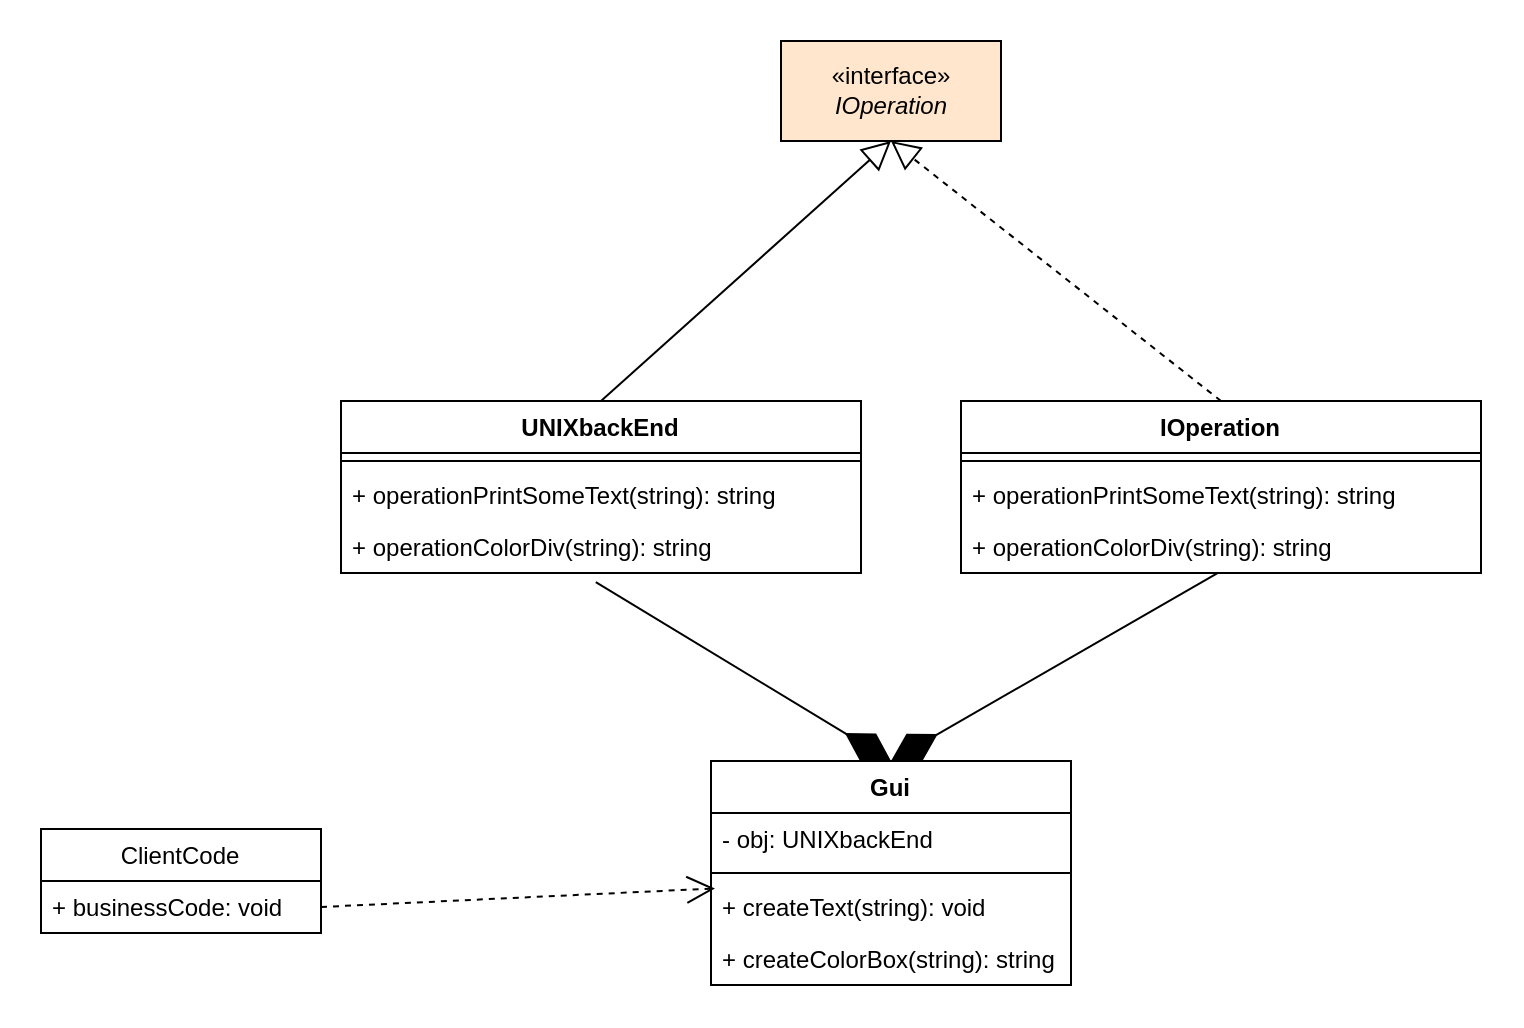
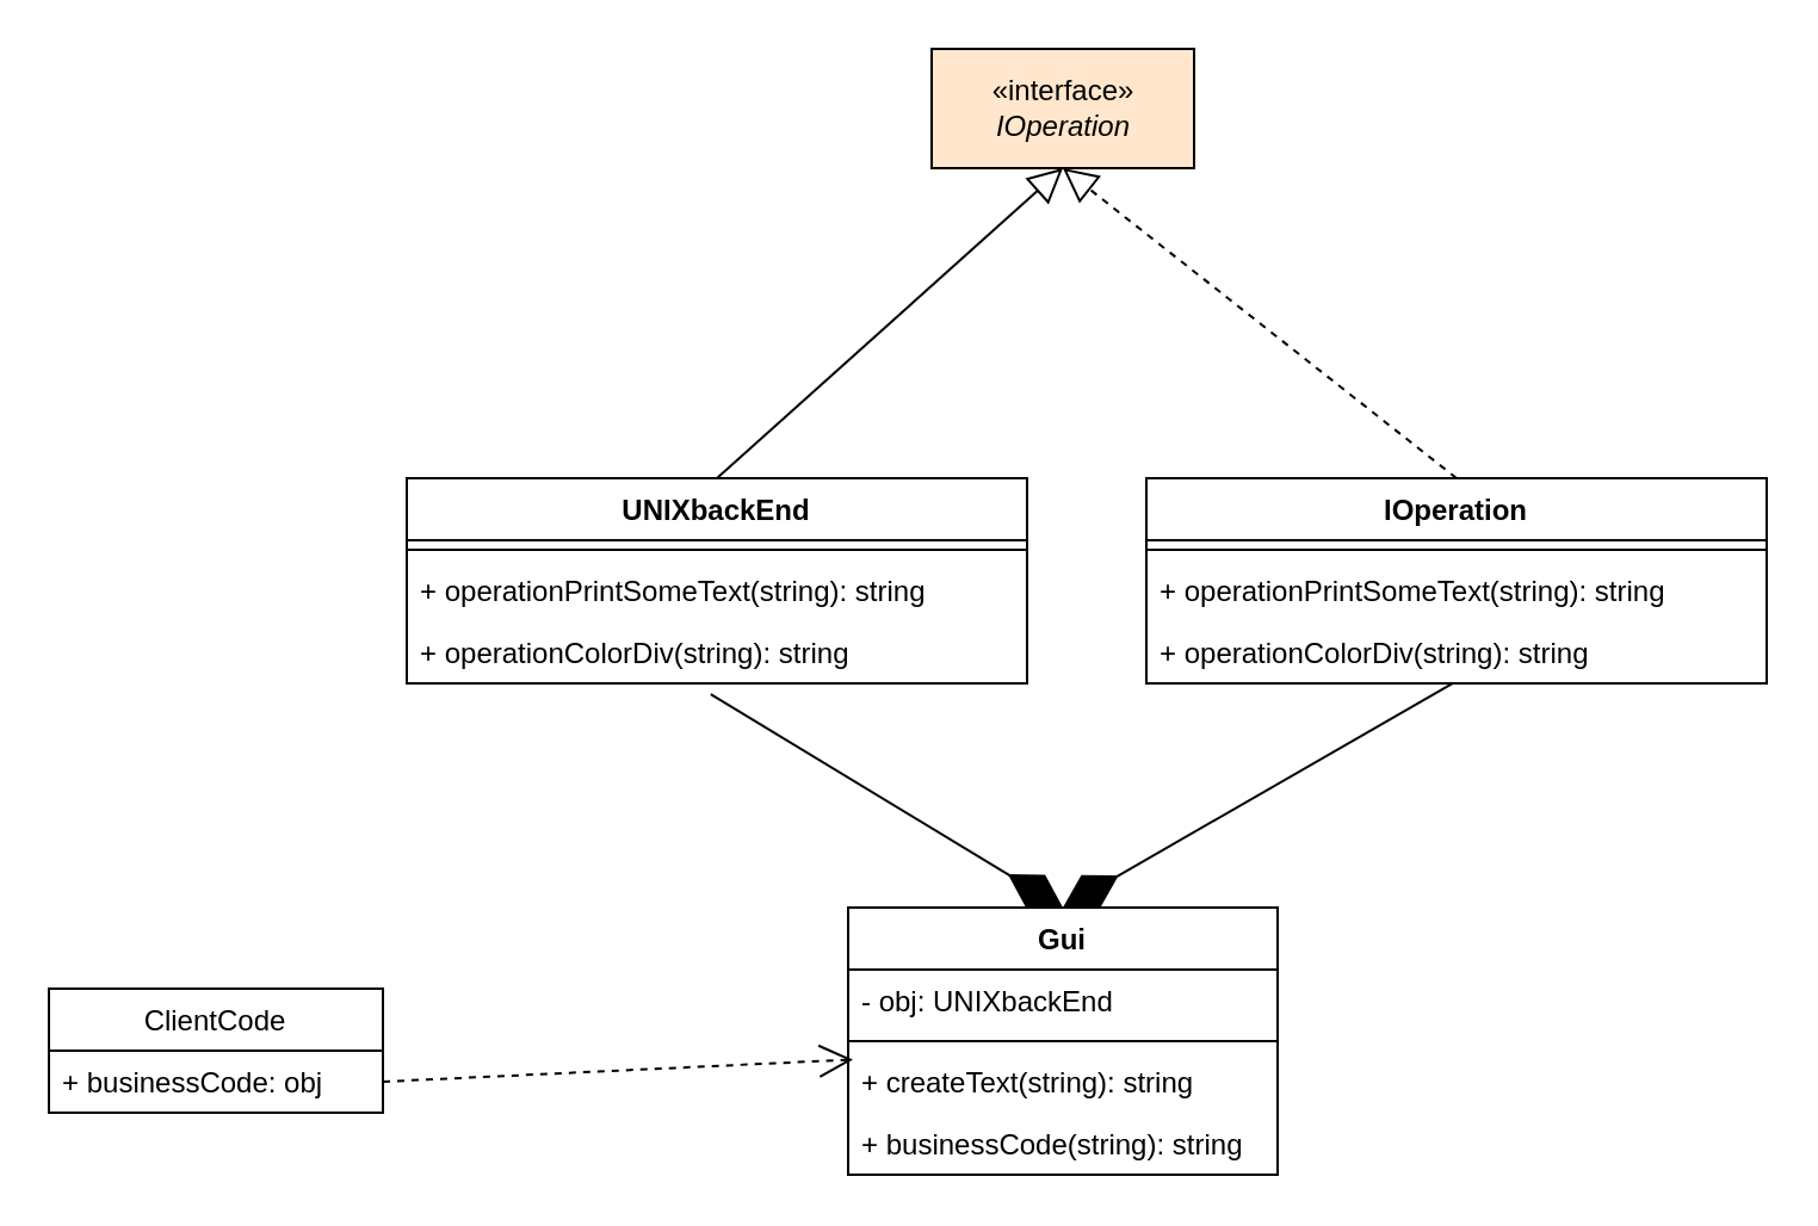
  <mxCell id="0" />
  <mxCell id="1" parent="0" />
  <mxCell id="2" value="ClientCode" style="swimlane;fontStyle=0;childLayout=stackLayout;horizontal=1;startSize=26;fillColor=none;horizontalStack=0;resizeParent=1;resizeParentMax=0;resizeLast=0;collapsible=1;marginBottom=0;" vertex="1" parent="1"><mxGeometry x="20" y="414" width="140" height="52" as="geometry" /></mxCell>
- <mxCell id="3" value="+ businessCode: void" style="text;strokeColor=none;fillColor=none;align=left;verticalAlign=top;spacingLeft=4;spacingRight=4;overflow=hidden;rotatable=0;points=[[0,0.5],[1,0.5]];portConstraint=eastwest;" vertex="1" parent="2"><mxGeometry y="26" width="140" height="26" as="geometry" /></mxCell>
+ <mxCell id="3" value="+ businessCode: obj" style="text;strokeColor=none;fillColor=none;align=left;verticalAlign=top;spacingLeft=4;spacingRight=4;overflow=hidden;rotatable=0;points=[[0,0.5],[1,0.5]];portConstraint=eastwest;" vertex="1" parent="2"><mxGeometry y="26" width="140" height="26" as="geometry" /></mxCell>
  <mxCell id="4" value="Gui" style="swimlane;fontStyle=1;align=center;verticalAlign=top;childLayout=stackLayout;horizontal=1;startSize=26;horizontalStack=0;resizeParent=1;resizeParentMax=0;resizeLast=0;collapsible=1;marginBottom=0;" vertex="1" parent="1"><mxGeometry x="355" y="380" width="180" height="112" as="geometry" /></mxCell>
  <mxCell id="5" value="- obj: UNIXbackEnd" style="text;strokeColor=none;fillColor=none;align=left;verticalAlign=top;spacingLeft=4;spacingRight=4;overflow=hidden;rotatable=0;points=[[0,0.5],[1,0.5]];portConstraint=eastwest;" vertex="1" parent="4"><mxGeometry y="26" width="180" height="26" as="geometry" /></mxCell>
  <mxCell id="6" value="" style="line;strokeWidth=1;fillColor=none;align=left;verticalAlign=middle;spacingTop=-1;spacingLeft=3;spacingRight=3;rotatable=0;labelPosition=right;points=[];portConstraint=eastwest;" vertex="1" parent="4"><mxGeometry y="52" width="180" height="8" as="geometry" /></mxCell>
- <mxCell id="7" value="+ createText(string): void" style="text;strokeColor=none;fillColor=none;align=left;verticalAlign=top;spacingLeft=4;spacingRight=4;overflow=hidden;rotatable=0;points=[[0,0.5],[1,0.5]];portConstraint=eastwest;" vertex="1" parent="4"><mxGeometry y="60" width="180" height="26" as="geometry" /></mxCell>
- <mxCell id="8" value="+ createColorBox(string): string" style="text;strokeColor=none;fillColor=none;align=left;verticalAlign=top;spacingLeft=4;spacingRight=4;overflow=hidden;rotatable=0;points=[[0,0.5],[1,0.5]];portConstraint=eastwest;" vertex="1" parent="4"><mxGeometry y="86" width="180" height="26" as="geometry" /></mxCell>
+ <mxCell id="7" value="+ createText(string): string" style="text;strokeColor=none;fillColor=none;align=left;verticalAlign=top;spacingLeft=4;spacingRight=4;overflow=hidden;rotatable=0;points=[[0,0.5],[1,0.5]];portConstraint=eastwest;" vertex="1" parent="4"><mxGeometry y="60" width="180" height="26" as="geometry" /></mxCell>
+ <mxCell id="8" value="+ businessCode(string): string" style="text;strokeColor=none;fillColor=none;align=left;verticalAlign=top;spacingLeft=4;spacingRight=4;overflow=hidden;rotatable=0;points=[[0,0.5],[1,0.5]];portConstraint=eastwest;" vertex="1" parent="4"><mxGeometry y="86" width="180" height="26" as="geometry" /></mxCell>
  <mxCell id="9" value="UNIXbackEnd" style="swimlane;fontStyle=1;align=center;verticalAlign=top;childLayout=stackLayout;horizontal=1;startSize=26;horizontalStack=0;resizeParent=1;resizeParentMax=0;resizeLast=0;collapsible=1;marginBottom=0;" vertex="1" parent="1"><mxGeometry x="170" y="200" width="260" height="86" as="geometry" /></mxCell>
  <mxCell id="10" value="" style="line;strokeWidth=1;fillColor=none;align=left;verticalAlign=middle;spacingTop=-1;spacingLeft=3;spacingRight=3;rotatable=0;labelPosition=right;points=[];portConstraint=eastwest;" vertex="1" parent="9"><mxGeometry y="26" width="260" height="8" as="geometry" /></mxCell>
  <mxCell id="11" value="+ operationPrintSomeText(string): string" style="text;strokeColor=none;fillColor=none;align=left;verticalAlign=top;spacingLeft=4;spacingRight=4;overflow=hidden;rotatable=0;points=[[0,0.5],[1,0.5]];portConstraint=eastwest;" vertex="1" parent="9"><mxGeometry y="34" width="260" height="26" as="geometry" /></mxCell>
  <mxCell id="12" value="+ operationColorDiv(string): string" style="text;strokeColor=none;fillColor=none;align=left;verticalAlign=top;spacingLeft=4;spacingRight=4;overflow=hidden;rotatable=0;points=[[0,0.5],[1,0.5]];portConstraint=eastwest;" vertex="1" parent="9"><mxGeometry y="60" width="260" height="26" as="geometry" /></mxCell>
  <mxCell id="13" value="«interface»&lt;br&gt;&lt;i&gt;IOperation&lt;/i&gt;" style="html=1;fillColor=#ffe6cc;" vertex="1" parent="1"><mxGeometry x="390" y="20" width="110" height="50" as="geometry" /></mxCell>
  <mxCell id="14" value="IOperation" style="swimlane;fontStyle=1;align=center;verticalAlign=top;childLayout=stackLayout;horizontal=1;startSize=26;horizontalStack=0;resizeParent=1;resizeParentMax=0;resizeLast=0;collapsible=1;marginBottom=0;" vertex="1" parent="1"><mxGeometry x="480" y="200" width="260" height="86" as="geometry" /></mxCell>
  <mxCell id="15" value="" style="endArrow=block;dashed=1;endFill=0;endSize=12;html=1;rounded=1;entryX=0.5;entryY=1;entryDx=0;entryDy=0;" edge="1" parent="14" target="13"><mxGeometry width="160" relative="1" as="geometry"><mxPoint x="130" as="sourcePoint" /><mxPoint x="290" as="targetPoint" /></mxGeometry></mxCell>
  <mxCell id="16" value="" style="line;strokeWidth=1;fillColor=none;align=left;verticalAlign=middle;spacingTop=-1;spacingLeft=3;spacingRight=3;rotatable=0;labelPosition=right;points=[];portConstraint=eastwest;" vertex="1" parent="14"><mxGeometry y="26" width="260" height="8" as="geometry" /></mxCell>
  <mxCell id="17" value="+ operationPrintSomeText(string): string" style="text;strokeColor=none;fillColor=none;align=left;verticalAlign=top;spacingLeft=4;spacingRight=4;overflow=hidden;rotatable=0;points=[[0,0.5],[1,0.5]];portConstraint=eastwest;" vertex="1" parent="14"><mxGeometry y="34" width="260" height="26" as="geometry" /></mxCell>
  <mxCell id="18" value="+ operationColorDiv(string): string" style="text;strokeColor=none;fillColor=none;align=left;verticalAlign=top;spacingLeft=4;spacingRight=4;overflow=hidden;rotatable=0;points=[[0,0.5],[1,0.5]];portConstraint=eastwest;" vertex="1" parent="14"><mxGeometry y="60" width="260" height="26" as="geometry" /></mxCell>
  <mxCell id="19" value="" style="endArrow=block;dashed=0;endFill=0;endSize=12;html=1;rounded=1;entryX=0.5;entryY=1;entryDx=0;entryDy=0;exitX=0.5;exitY=0;exitDx=0;exitDy=0;" edge="1" parent="1" source="9" target="13"><mxGeometry width="160" relative="1" as="geometry"><mxPoint x="170" y="130" as="sourcePoint" /><mxPoint x="330" y="130" as="targetPoint" /></mxGeometry></mxCell>
  <mxCell id="20" value="" style="endArrow=diamondThin;endFill=1;endSize=24;html=1;rounded=1;entryX=0.5;entryY=0;entryDx=0;entryDy=0;exitX=0.49;exitY=1.177;exitDx=0;exitDy=0;exitPerimeter=0;" edge="1" parent="1" source="12" target="4"><mxGeometry width="160" relative="1" as="geometry"><mxPoint x="270" y="310" as="sourcePoint" /><mxPoint x="430" y="310" as="targetPoint" /></mxGeometry></mxCell>
  <mxCell id="21" value="" style="endArrow=diamondThin;endFill=1;endSize=24;html=1;rounded=1;entryX=0.5;entryY=0;entryDx=0;entryDy=0;exitX=0.495;exitY=0.992;exitDx=0;exitDy=0;exitPerimeter=0;" edge="1" parent="1" source="18" target="4"><mxGeometry width="160" relative="1" as="geometry"><mxPoint x="500" y="340" as="sourcePoint" /><mxPoint x="647.6" y="429.398" as="targetPoint" /></mxGeometry></mxCell>
  <mxCell id="22" value="" style="endArrow=open;endFill=1;endSize=12;html=1;rounded=1;exitX=1;exitY=0.5;exitDx=0;exitDy=0;entryX=0.011;entryY=0.143;entryDx=0;entryDy=0;entryPerimeter=0;dashed=1;" edge="1" parent="1" source="3" target="7"><mxGeometry width="160" relative="1" as="geometry"><mxPoint x="160" y="440" as="sourcePoint" /><mxPoint x="320" y="440" as="targetPoint" /></mxGeometry></mxCell>
